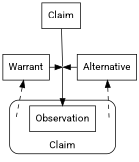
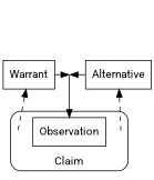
  digraph {
    compound=true
    fontname=Roboto
    rankdir=TB
    node [fontname=Roboto shape=rectangle fixedsize=true style=invis]
    edge [fontname=Roboto style=invis]
-   n1 [label=Claim fixedsize="" style=""]
    spacerM2 [height=0 width=0]
    spacerM1 [height=0 width=0]
    n4 [label=Warrant fixedsize="" style=""]
    junction2 [height=0 width=0]
    n6 [label=Alternative fixedsize="" style=""]
    n7 [label=Observation fixedsize="" style=""]
    spacer3 [height=0 width=0]
    spacer4 [height=0 width=0]
    subgraph sub_1 {
      rank=same
-     n1
      spacerM2
      spacerM1
    }
    subgraph sub_2 {
      rank=same
      n4
      junction2
      n6
    }
    subgraph cluster_3 {
      color=black
      label=Claim
      labelloc=b
      rank=min
      style=rounded
      subgraph sub_4 {
        color=black
        label=Context
        labelloc=b
        rank=same
        style=rounded
        n7
        spacer3
        spacer4
      }
    }
-   n1 -> spacerM2
-   spacerM1 -> n1
    spacerM1 -> n4
    n4 -> junction2 [style=""]
    n4 -> spacer3 [dir=back style=dashed]
-   junction2 -> n1 [dir=none style=""]
    junction2 -> n6 [dir=back style=""]
    n6 -> spacer4 [dir=back style=dashed]
    n7 -> junction2 [dir=back style=""]
    n7 -> spacer4
    spacer3 -> n7
  }
